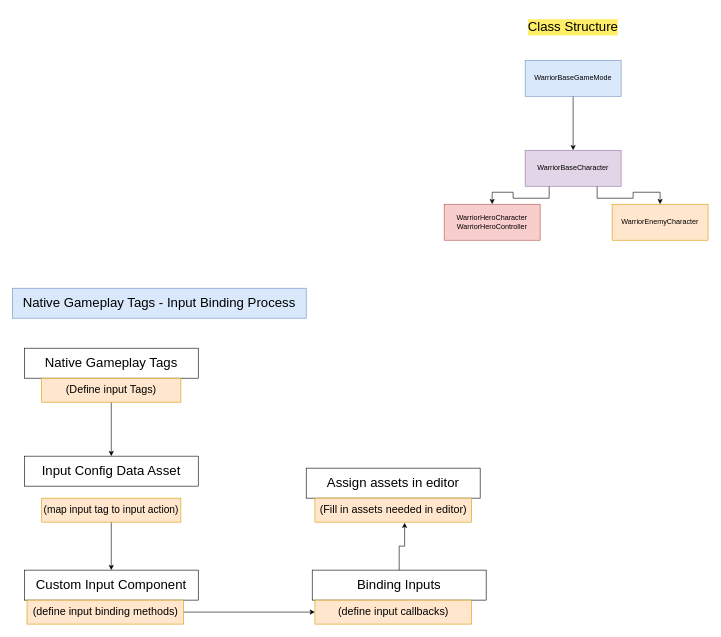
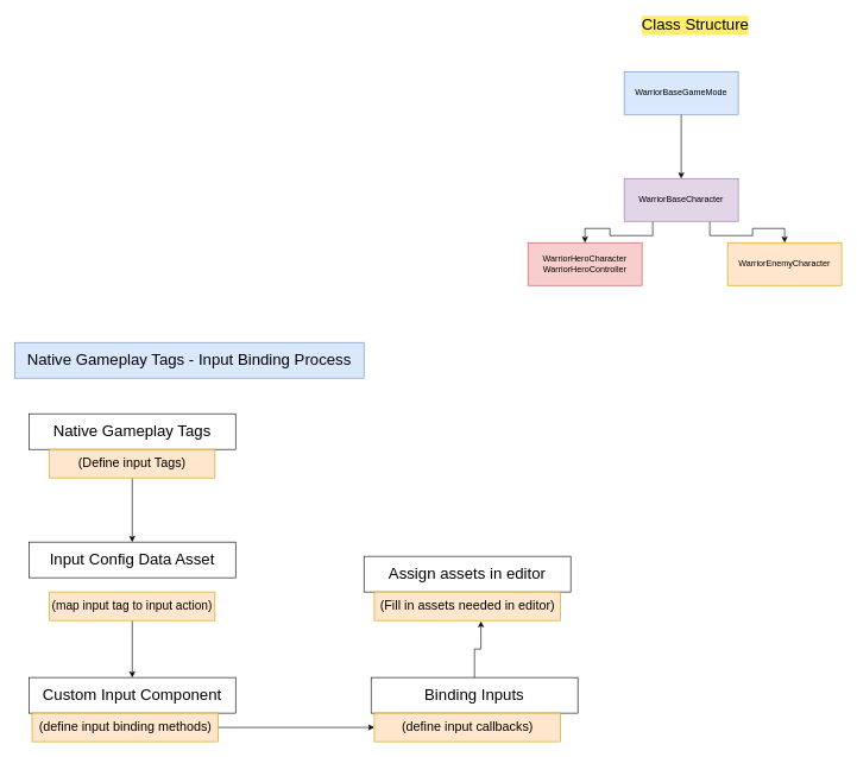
  <mxCell id="0" />
  <mxCell id="1" parent="0" />
- <mxCell id="2" value="Class Structure" style="text;html=1;align=center;verticalAlign=middle;whiteSpace=wrap;rounded=0;fontSize=22;labelBackgroundColor=#FFEF68;" parent="1" vertex="1"><mxGeometry x="810" y="20" width="290" height="50" as="geometry" /></mxCell>
+ <mxCell id="2" value="Class Structure" style="text;html=1;align=center;verticalAlign=middle;whiteSpace=wrap;rounded=0;fontSize=22;labelBackgroundColor=#FFEF68;" parent="1" vertex="1"><mxGeometry x="830" y="10" width="290" height="50" as="geometry" /></mxCell>
  <mxCell id="3" style="edgeStyle=orthogonalEdgeStyle;rounded=0;orthogonalLoop=1;jettySize=auto;html=1;entryX=0.5;entryY=0;entryDx=0;entryDy=0;" parent="1" source="4" target="7" edge="1"><mxGeometry relative="1" as="geometry" /></mxCell>
  <mxCell id="4" value="WarriorBaseGameMode" style="rounded=0;whiteSpace=wrap;html=1;labelBackgroundColor=none;labelBorderColor=none;fillColor=#dae8fc;strokeColor=#6c8ebf;" parent="1" vertex="1"><mxGeometry x="875" y="100" width="160" height="60" as="geometry" /></mxCell>
  <mxCell id="5" style="edgeStyle=orthogonalEdgeStyle;rounded=0;orthogonalLoop=1;jettySize=auto;html=1;exitX=0.75;exitY=1;exitDx=0;exitDy=0;entryX=0.5;entryY=0;entryDx=0;entryDy=0;" parent="1" source="7" target="9" edge="1"><mxGeometry relative="1" as="geometry"><mxPoint x="1110" y="400" as="targetPoint" /></mxGeometry></mxCell>
  <mxCell id="6" style="edgeStyle=orthogonalEdgeStyle;rounded=0;orthogonalLoop=1;jettySize=auto;html=1;exitX=0.25;exitY=1;exitDx=0;exitDy=0;entryX=0.5;entryY=0;entryDx=0;entryDy=0;" parent="1" source="7" target="8" edge="1"><mxGeometry relative="1" as="geometry" /></mxCell>
  <mxCell id="7" value="WarriorBaseCharacter" style="rounded=0;whiteSpace=wrap;html=1;fillColor=#e1d5e7;strokeColor=#9673a6;" parent="1" vertex="1"><mxGeometry x="875" y="250" width="160" height="60" as="geometry" /></mxCell>
  <mxCell id="8" value="WarriorHeroCharacter&lt;div&gt;WarriorHeroController&lt;/div&gt;" style="rounded=0;whiteSpace=wrap;html=1;fillColor=#f8cecc;strokeColor=#b85450;" parent="1" vertex="1"><mxGeometry x="740" y="340" width="160" height="60" as="geometry" /></mxCell>
  <mxCell id="9" value="WarriorEnemyCharacter" style="rounded=0;whiteSpace=wrap;html=1;fillColor=#ffe6cc;strokeColor=#d79b00;" parent="1" vertex="1"><mxGeometry x="1020" y="340" width="160" height="60" as="geometry" /></mxCell>
  <mxCell id="10" value="Native Gameplay Tags - Input Binding Process" style="text;html=1;align=center;verticalAlign=middle;whiteSpace=wrap;rounded=0;fontSize=22;labelBackgroundColor=none;fillColor=#dae8fc;strokeColor=#6c8ebf;" vertex="1" parent="1"><mxGeometry x="20" y="480" width="490" height="50" as="geometry" /></mxCell>
  <mxCell id="11" value="Native Gameplay Tags" style="text;html=1;align=center;verticalAlign=middle;whiteSpace=wrap;rounded=0;fontSize=22;labelBackgroundColor=none;fillColor=none;strokeColor=default;" vertex="1" parent="1"><mxGeometry x="40" y="580" width="290" height="50" as="geometry" /></mxCell>
  <mxCell id="12" style="edgeStyle=orthogonalEdgeStyle;rounded=0;orthogonalLoop=1;jettySize=auto;html=1;exitX=0.5;exitY=1;exitDx=0;exitDy=0;entryX=0.5;entryY=0;entryDx=0;entryDy=0;" edge="1" parent="1" source="13" target="14"><mxGeometry relative="1" as="geometry" /></mxCell>
  <mxCell id="13" value="(Define input Tags)" style="text;html=1;align=center;verticalAlign=middle;whiteSpace=wrap;rounded=0;fontSize=18;labelBackgroundColor=none;fillColor=#ffe6cc;strokeColor=#d79b00;" vertex="1" parent="1"><mxGeometry x="69" y="630" width="232" height="40" as="geometry" /></mxCell>
  <mxCell id="14" value="Input Config Data Asset" style="text;html=1;align=center;verticalAlign=middle;whiteSpace=wrap;rounded=0;fontSize=22;labelBackgroundColor=none;fillColor=none;strokeColor=default;" vertex="1" parent="1"><mxGeometry x="40" y="760" width="290" height="50" as="geometry" /></mxCell>
  <mxCell id="15" style="edgeStyle=orthogonalEdgeStyle;rounded=0;orthogonalLoop=1;jettySize=auto;html=1;exitX=0.5;exitY=1;exitDx=0;exitDy=0;entryX=0.5;entryY=0;entryDx=0;entryDy=0;" edge="1" parent="1" source="16" target="17"><mxGeometry relative="1" as="geometry" /></mxCell>
  <mxCell id="16" value="(map input tag to input action)" style="text;html=1;align=center;verticalAlign=middle;whiteSpace=wrap;rounded=0;fontSize=17;labelBackgroundColor=none;fillColor=#ffe6cc;strokeColor=#d79b00;" vertex="1" parent="1"><mxGeometry x="69" y="830" width="232" height="40" as="geometry" /></mxCell>
  <mxCell id="17" value="Custom Input Component" style="text;html=1;align=center;verticalAlign=middle;whiteSpace=wrap;rounded=0;fontSize=22;labelBackgroundColor=none;fillColor=none;strokeColor=default;" vertex="1" parent="1"><mxGeometry x="40" y="950" width="290" height="50" as="geometry" /></mxCell>
  <mxCell id="18" style="edgeStyle=orthogonalEdgeStyle;rounded=0;orthogonalLoop=1;jettySize=auto;html=1;exitX=1;exitY=0.5;exitDx=0;exitDy=0;entryX=0;entryY=0.5;entryDx=0;entryDy=0;" edge="1" parent="1" source="19" target="21"><mxGeometry relative="1" as="geometry" /></mxCell>
  <mxCell id="19" value="(define input binding methods)" style="text;html=1;align=center;verticalAlign=middle;whiteSpace=wrap;rounded=0;fontSize=18;labelBackgroundColor=none;fillColor=#ffe6cc;strokeColor=#d79b00;" vertex="1" parent="1"><mxGeometry x="44.5" y="1000" width="261" height="40" as="geometry" /></mxCell>
  <mxCell id="20" value="Binding Inputs" style="text;html=1;align=center;verticalAlign=middle;whiteSpace=wrap;rounded=0;fontSize=22;labelBackgroundColor=none;fillColor=none;strokeColor=default;" vertex="1" parent="1"><mxGeometry x="520" y="950" width="290" height="50" as="geometry" /></mxCell>
  <mxCell id="21" value="(define input callbacks)" style="text;html=1;align=center;verticalAlign=middle;whiteSpace=wrap;rounded=0;fontSize=18;labelBackgroundColor=none;fillColor=#ffe6cc;strokeColor=#d79b00;" vertex="1" parent="1"><mxGeometry x="524.5" y="1000" width="261" height="40" as="geometry" /></mxCell>
  <mxCell id="22" value="Assign assets in editor" style="text;html=1;align=center;verticalAlign=middle;whiteSpace=wrap;rounded=0;fontSize=22;labelBackgroundColor=none;fillColor=none;strokeColor=default;" vertex="1" parent="1"><mxGeometry x="510" y="780" width="290" height="50" as="geometry" /></mxCell>
  <mxCell id="23" value="(Fill in assets needed in editor)" style="text;html=1;align=center;verticalAlign=middle;whiteSpace=wrap;rounded=0;fontSize=18;labelBackgroundColor=none;fillColor=#ffe6cc;strokeColor=#d79b00;" vertex="1" parent="1"><mxGeometry x="524.5" y="830" width="261" height="40" as="geometry" /></mxCell>
  <mxCell id="24" style="edgeStyle=orthogonalEdgeStyle;rounded=0;orthogonalLoop=1;jettySize=auto;html=1;exitX=0.5;exitY=0;exitDx=0;exitDy=0;entryX=0.573;entryY=1.025;entryDx=0;entryDy=0;entryPerimeter=0;" edge="1" parent="1" source="20" target="23"><mxGeometry relative="1" as="geometry" /></mxCell>
